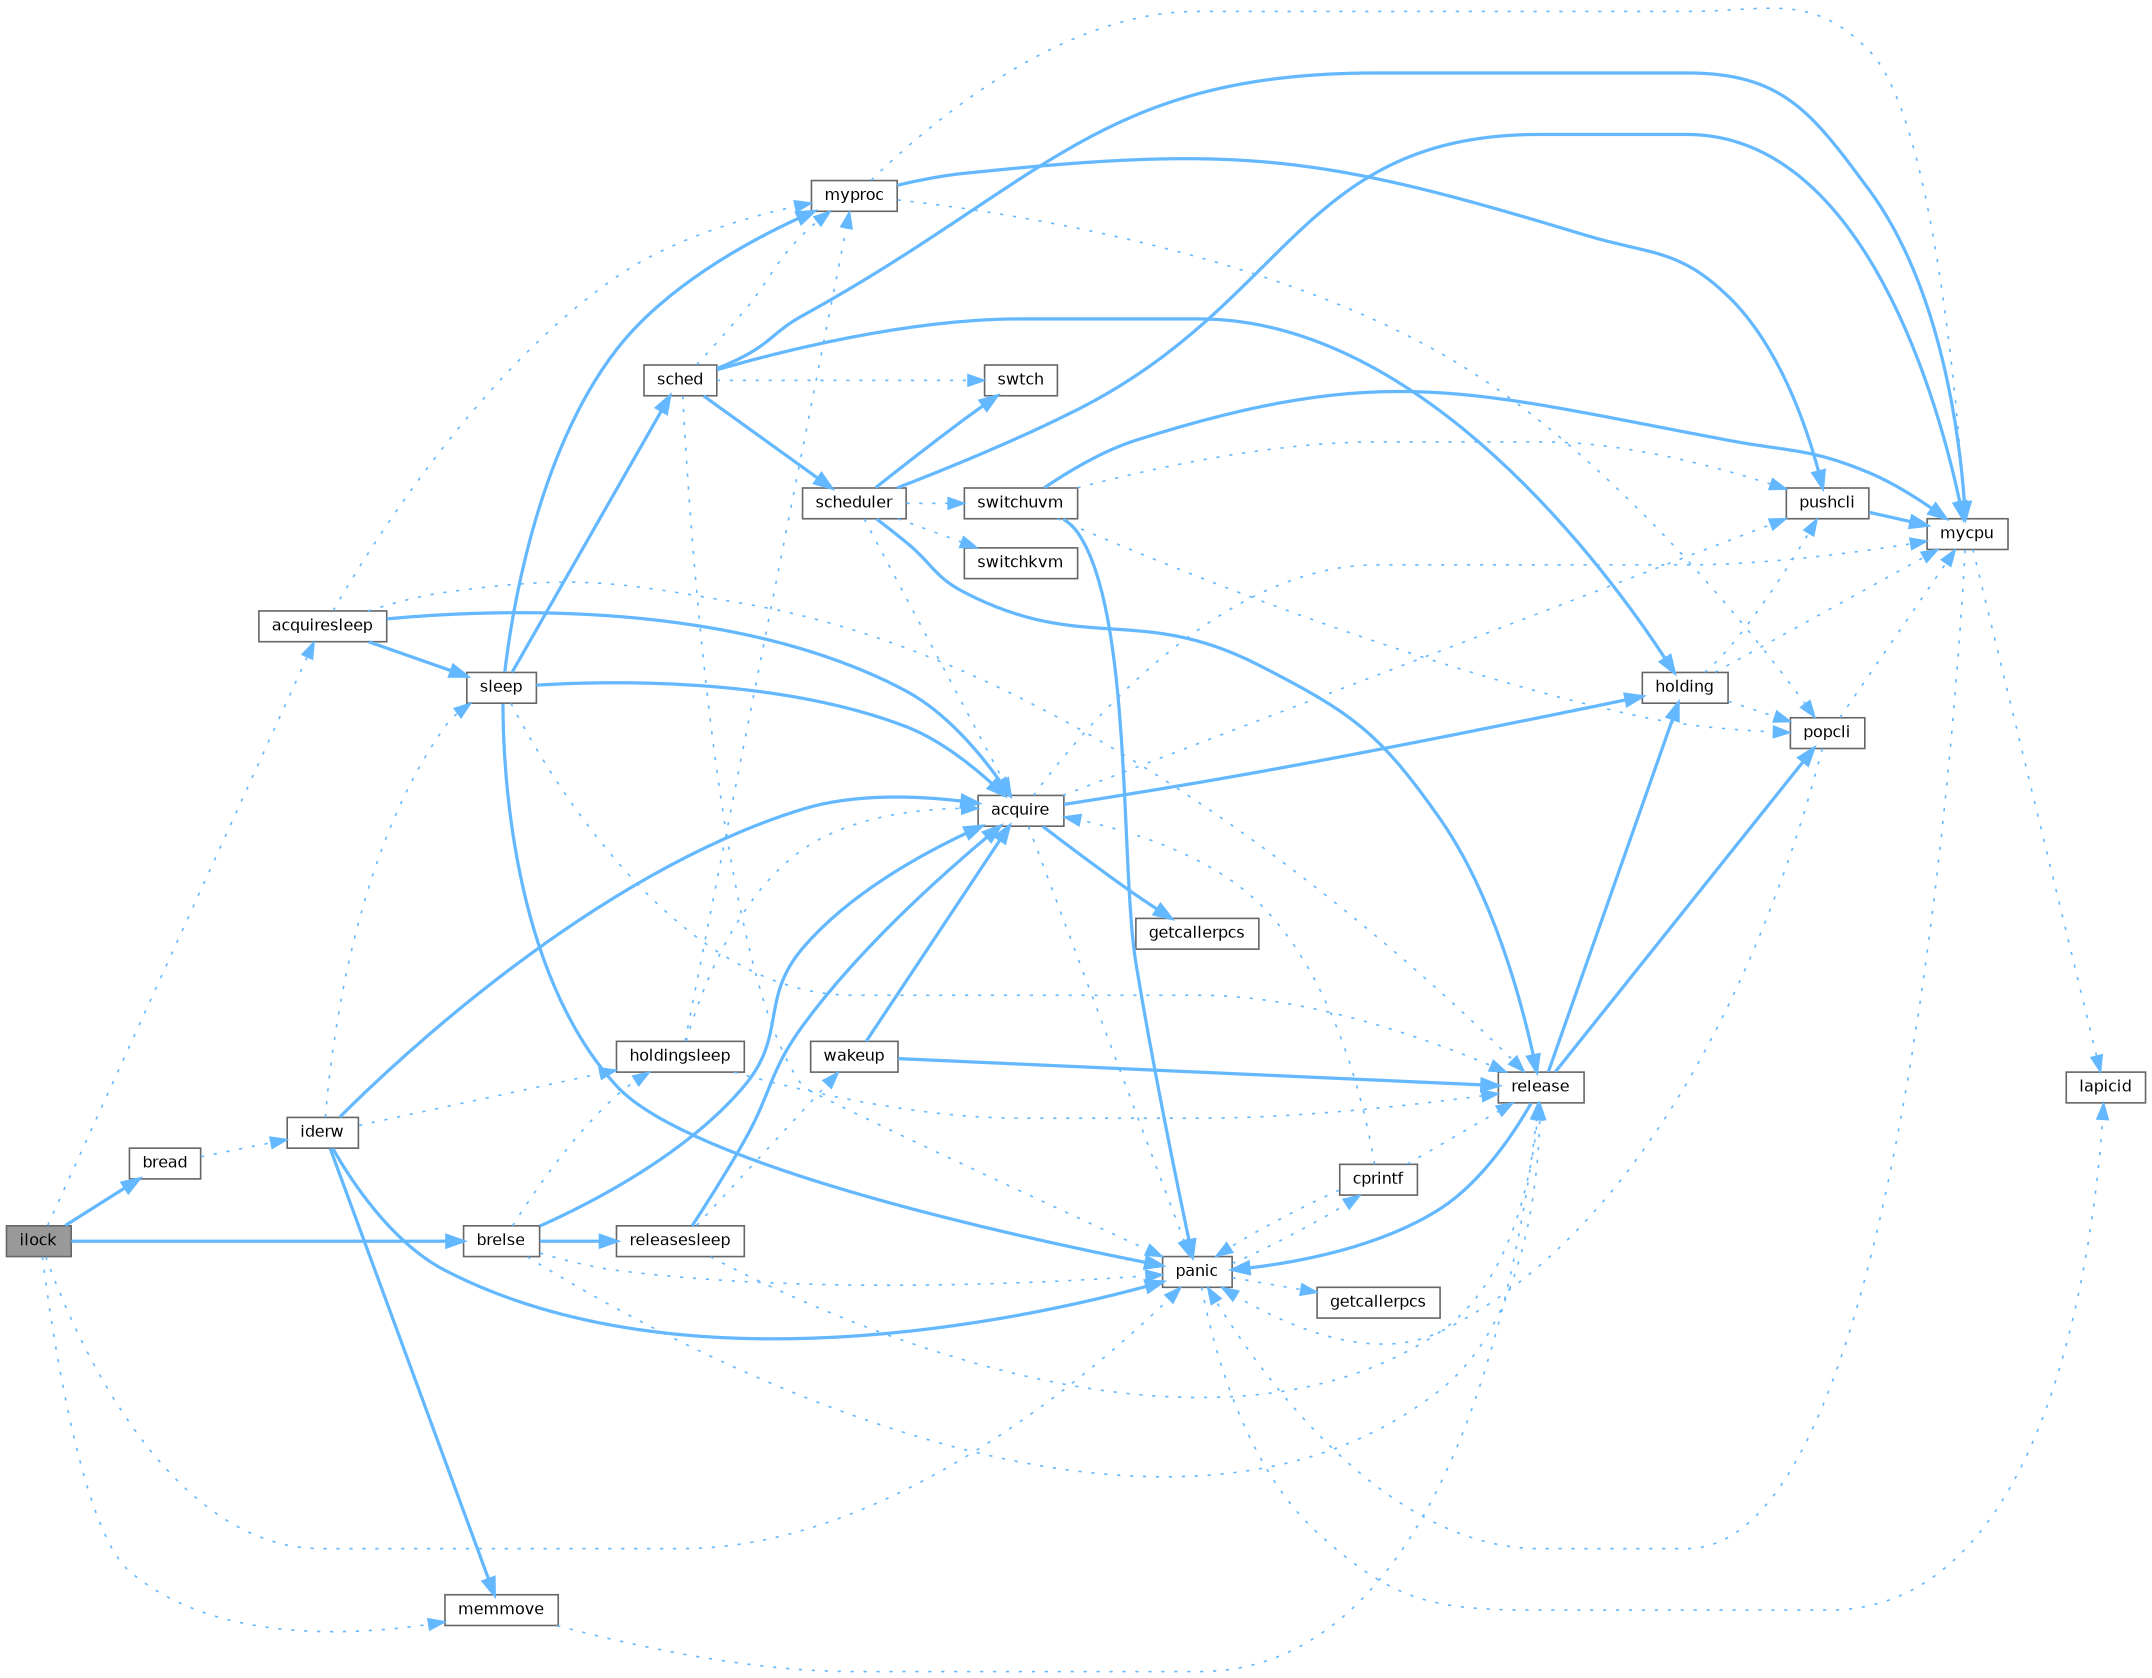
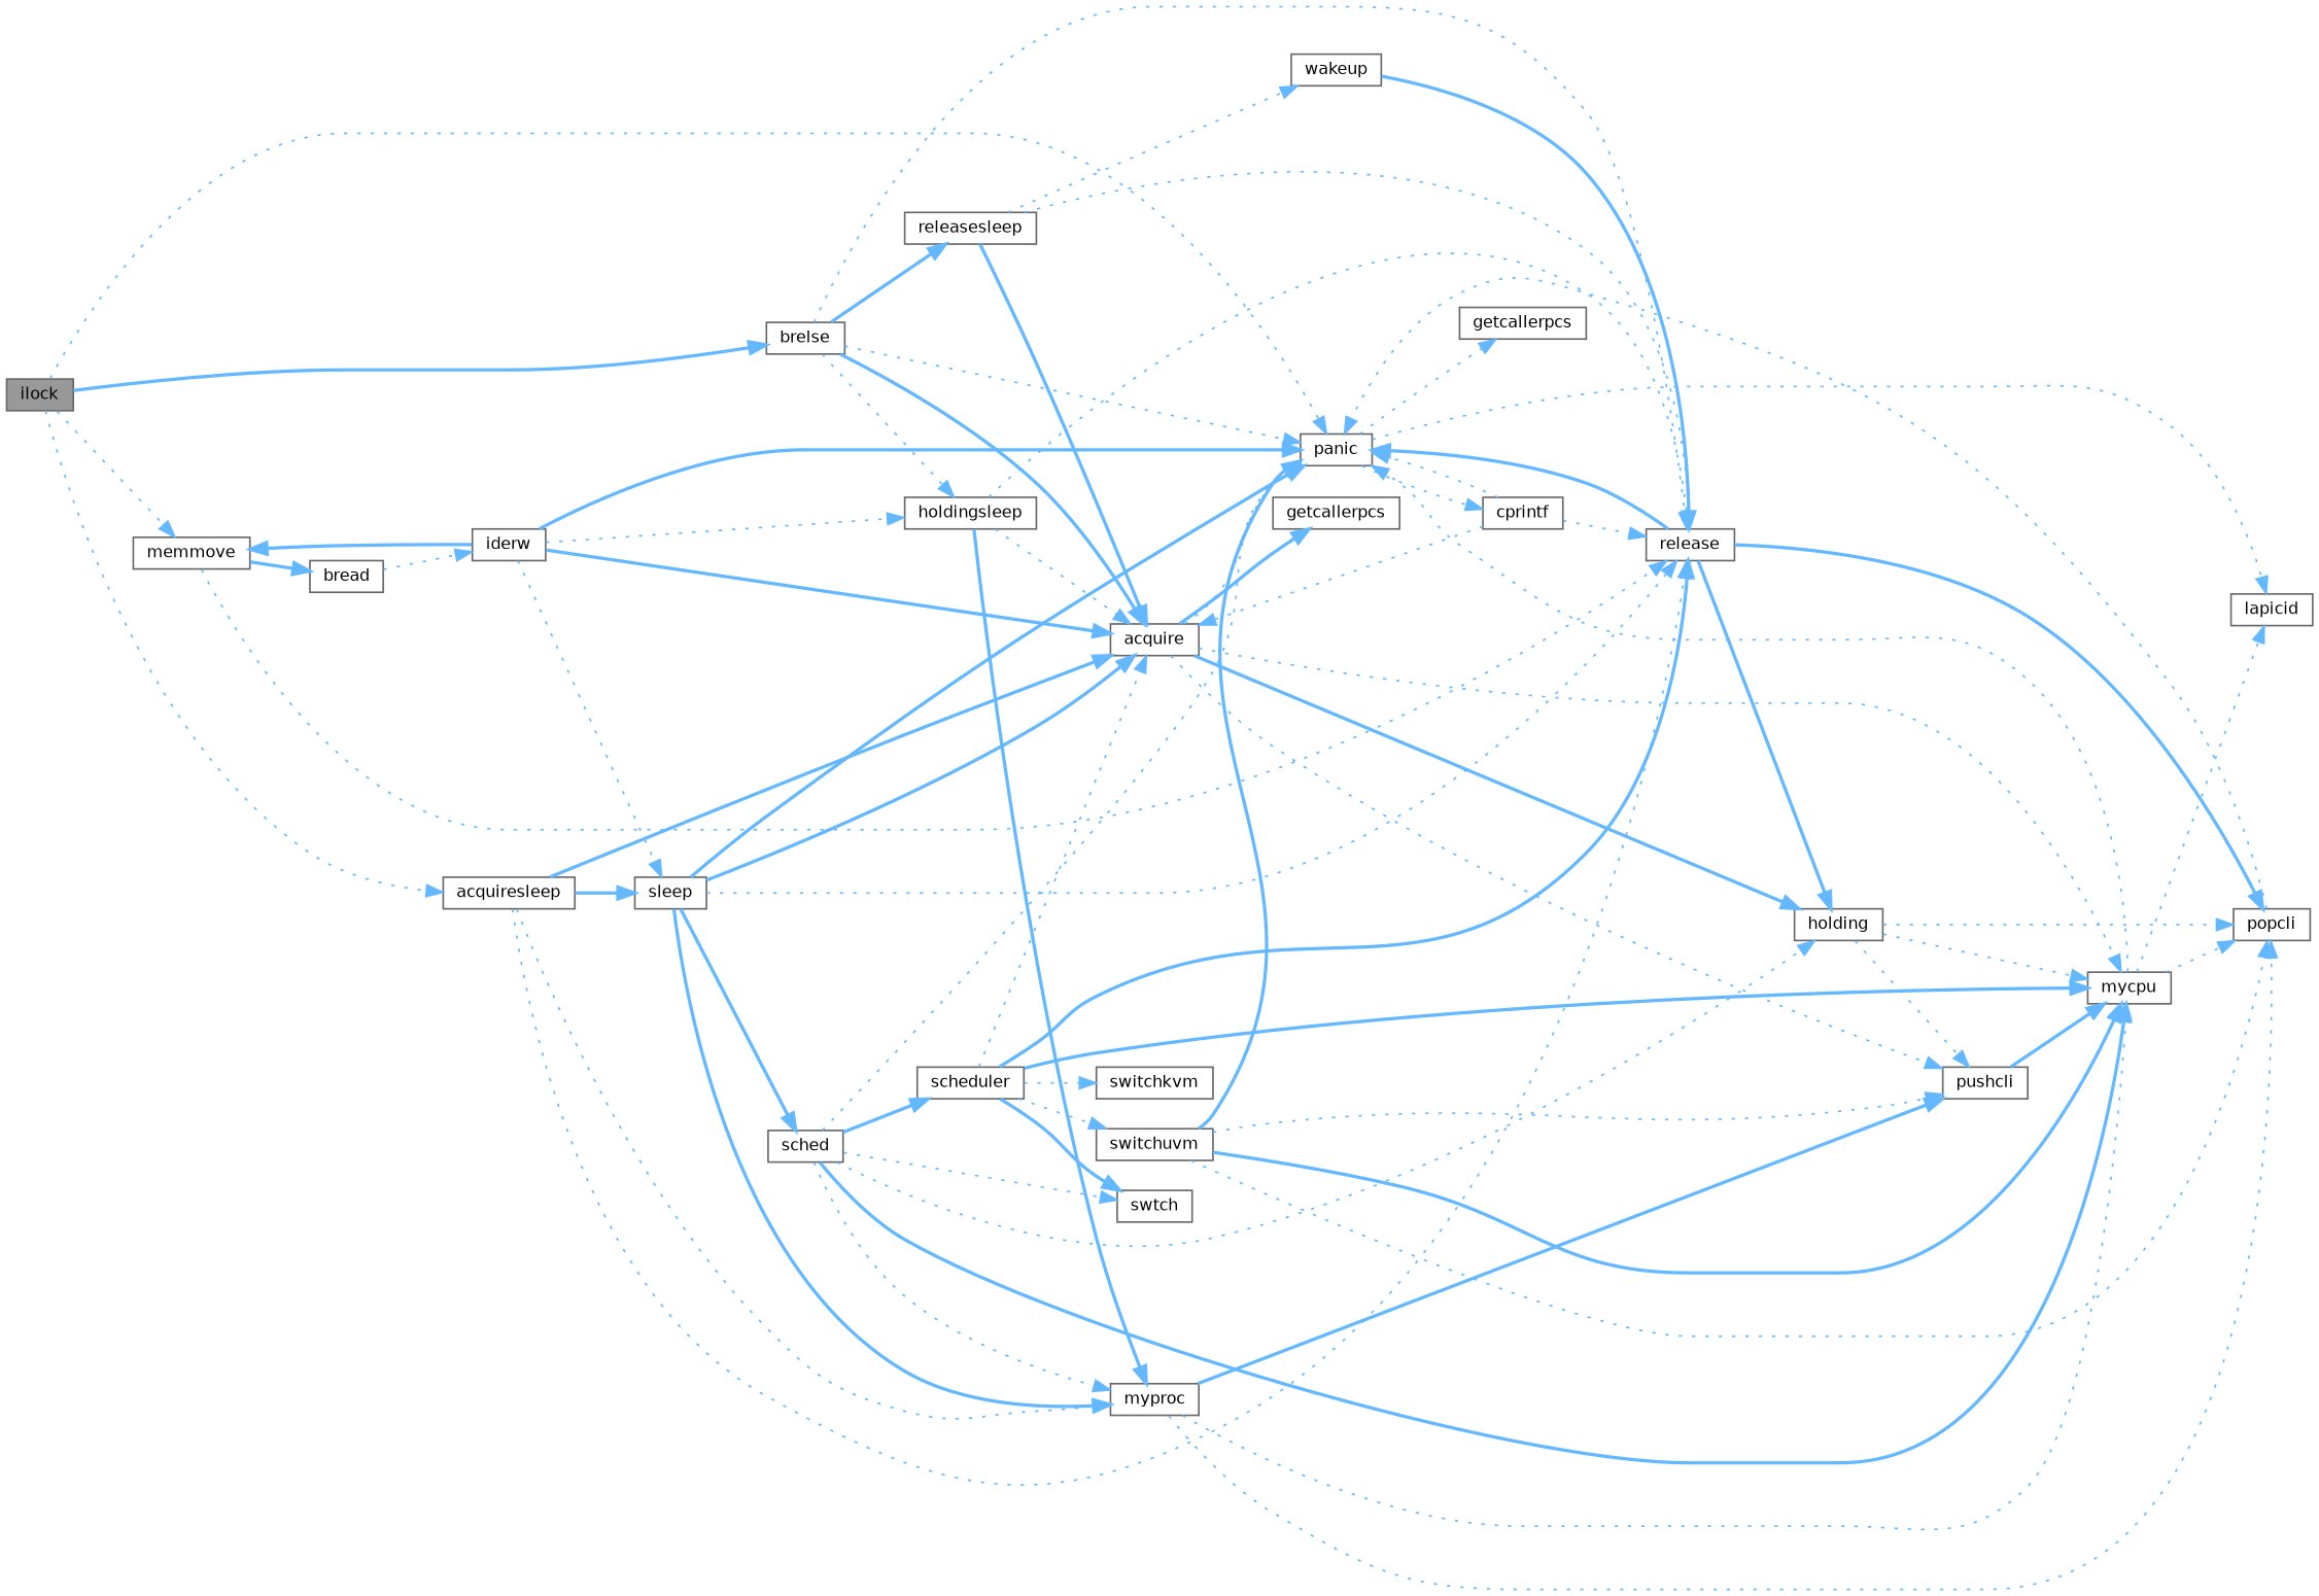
  digraph {
    rankdir=LR
    node [color=grey40 fillcolor=white fontname=Helvetica fontsize=10 shape=box style=filled]
    edge [color=steelblue1 fontname=Helvetica fontsize=10 labelfontname=Helvetica labelfontsize=10 style=dotted]
    n1 [color=gray40 fillcolor=grey60 fontcolor=black height=0.2 label=ilock width=0.4]
    n2 [height=0.2 label=acquiresleep width=0.4]
    n3 [height=0.2 label=panic width=0.4]
    n4 [height=0.2 label=bread width=0.4]
    n5 [height=0.2 label=memmove width=0.4]
    n6 [height=0.2 label=brelse width=0.4]
    n7 [height=0.2 label=acquire width=0.4]
    n8 [height=0.2 label=release width=0.4]
    n9 [height=0.2 label=myproc width=0.4]
    n10 [height=0.2 label=sleep width=0.4]
    n11 [height=0.2 label=lapicid width=0.4]
    n12 [height=0.2 label=cprintf width=0.4]
    n13 [height=0.2 label=getcallerpcs width=0.4]
    n14 [height=0.2 label=iderw width=0.4]
    n15 [height=0.2 label=holdingsleep width=0.4]
    n16 [height=0.2 label=releasesleep width=0.4]
    n17 [height=0.2 label=getcallerpcs width=0.4]
    n18 [height=0.2 label=holding width=0.4]
    n19 [height=0.2 label=mycpu width=0.4]
    n20 [height=0.2 label=pushcli width=0.4]
    n21 [height=0.2 label=popcli width=0.4]
    n22 [height=0.2 label=sched width=0.4]
    n23 [height=0.2 label=scheduler width=0.4]
    n24 [height=0.2 label=swtch width=0.4]
    n25 [height=0.2 label=switchkvm width=0.4]
    n26 [height=0.2 label=switchuvm width=0.4]
    n27 [height=0.2 label=wakeup width=0.4]
    n1 -> n2
    n1 -> n3
-   n1 -> n4 [style=bold]
+   n5 -> n4 [style=bold]
    n1 -> n5
    n1 -> n6 [style=bold]
    n2 -> n7 [style=bold]
    n2 -> n8
    n2 -> n9
    n2 -> n10 [style=bold]
    n3 -> n11
    n3 -> n12
    n3 -> n13
    n4 -> n14
    n5 -> n8
    n6 -> n3
    n6 -> n7 [style=bold]
    n6 -> n8
    n6 -> n15
    n6 -> n16 [style=bold]
    n7 -> n3
    n7 -> n17 [style=bold]
    n7 -> n18 [style=bold]
    n7 -> n19
    n7 -> n20
    n8 -> n3 [style=bold]
    n8 -> n18 [style=bold]
    n8 -> n21 [style=bold]
    n9 -> n19
    n9 -> n20 [style=bold]
    n9 -> n21
    n10 -> n3 [style=bold]
    n10 -> n7 [style=bold]
    n10 -> n8
    n10 -> n9 [style=bold]
    n10 -> n22 [style=bold]
    n12 -> n3
    n12 -> n7
    n12 -> n8
    n14 -> n3 [style=bold]
    n14 -> n5 [style=bold]
    n14 -> n7 [style=bold]
    n14 -> n10
    n14 -> n15
    n15 -> n7
    n15 -> n8
-   n15 -> n9
+   n15 -> n9 [style=bold]
    n16 -> n7 [style=bold]
    n16 -> n8
    n16 -> n27
    n18 -> n19
    n18 -> n20
    n18 -> n21
    n19 -> n3
    n19 -> n11
    n20 -> n19 [style=bold]
    n21 -> n3
-   n21 -> n19
+   n19 -> n21
    n22 -> n3
    n22 -> n9
-   n22 -> n18 [style=bold]
+   n22 -> n18
    n22 -> n19 [style=bold]
    n22 -> n23 [style=bold]
    n22 -> n24
    n23 -> n7
    n23 -> n8 [style=bold]
    n23 -> n19 [style=bold]
    n23 -> n24 [style=bold]
    n23 -> n25
    n23 -> n26
    n26 -> n3 [style=bold]
    n26 -> n19 [style=bold]
    n26 -> n20
    n26 -> n21
-   n27 -> n7 [style=bold]
    n27 -> n8 [style=bold]
  }
